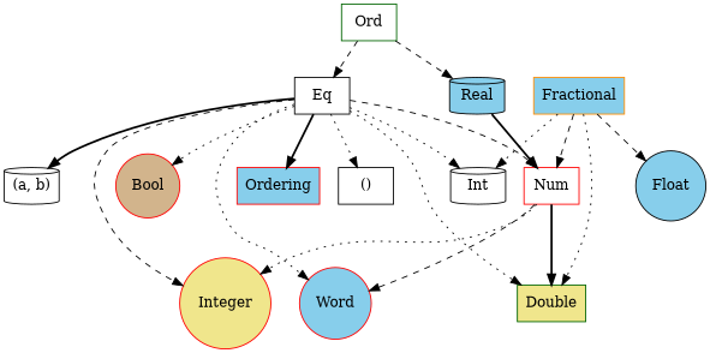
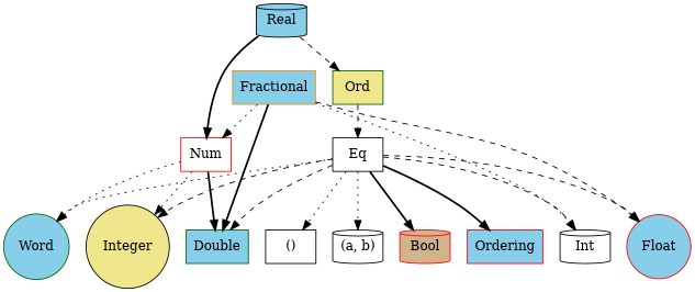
  digraph {
    node [color=black fillcolor=white shape=box style=filled]
    edge [style=dotted]
-   Bool [color=red fillcolor=tan shape=circle]
+   Bool [color=red fillcolor=tan shape=cylinder]
    Eq
-   Word [color=red fillcolor=skyblue shape=circle]
+   Word [color=darkgreen fillcolor=skyblue shape=circle]
    Ordering [color=red fillcolor=skyblue]
    Int [shape=cylinder]
-   Integer [color=red fillcolor=khaki shape=circle]
-   Float [fillcolor=skyblue shape=circle]
-   Double [color=darkgreen fillcolor=khaki]
+   Integer [fillcolor=khaki shape=circle]
+   Float [color=red fillcolor=skyblue shape=circle]
+   Double [color=darkgreen fillcolor=skyblue]
    "()"
    "(a, b)" [shape=cylinder]
    Num [color=red]
    Fractional [color=darkorange fillcolor=skyblue]
-   Ord [color=darkgreen]
+   Ord [color=darkgreen fillcolor=khaki]
    Real [fillcolor=skyblue shape=cylinder]
-   Eq -> Bool
+   Eq -> Bool [style=bold]
    Eq -> Word
    Eq -> Ordering [style=bold]
-   Eq -> Int
+   Eq -> Int [style=dashed]
    Eq -> Integer [style=dashed]
-   Eq -> Num [style=dashed]
-   Eq -> Double
+   Eq -> Float [style=dashed]
+   Eq -> Double [style=dashed]
    Eq -> "()"
-   Eq -> "(a, b)" [style=bold]
-   Num -> Word [style=dashed]
+   Eq -> "(a, b)"
+   Num -> Word
    Num -> Integer
    Num -> Double [style=bold]
    Fractional -> Int
    Fractional -> Float [style=dashed]
-   Fractional -> Double
-   Fractional -> Num [style=dashed]
+   Fractional -> Double [style=bold]
+   Fractional -> Num
    Ord -> Eq [style=dashed]
    Real -> Num [style=bold]
-   Ord -> Real [style=dashed]
+   Real -> Ord [style=dashed]
  }
